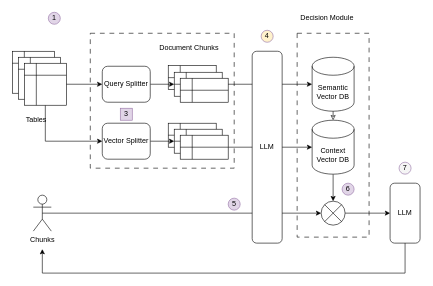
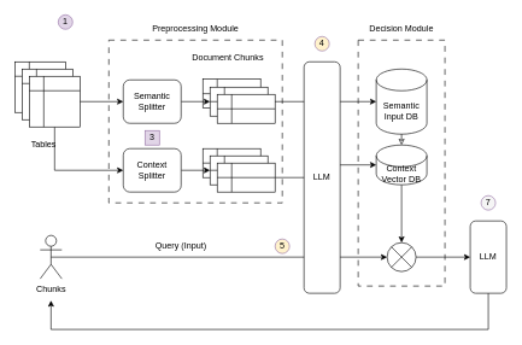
  <mxCell id="0" />
  <mxCell id="1" parent="0" />
  <mxCell id="2" value="" style="rounded=0;whiteSpace=wrap;html=1;fillColor=none;dashed=1;dashPattern=8 8;" vertex="1" parent="1"><mxGeometry x="495" y="55" width="120" height="340" as="geometry" /></mxCell>
  <mxCell id="3" style="edgeStyle=orthogonalEdgeStyle;rounded=0;orthogonalLoop=1;jettySize=auto;html=1;exitX=1;exitY=0.5;exitDx=0;exitDy=0;entryX=0;entryY=0.5;entryDx=0;entryDy=0;entryPerimeter=0;" edge="1" parent="1" source="24" target="27"><mxGeometry relative="1" as="geometry"><mxPoint x="520" y="245" as="targetPoint" /></mxGeometry></mxCell>
  <mxCell id="4" value="" style="shape=internalStorage;whiteSpace=wrap;html=1;backgroundOutline=1;" vertex="1" parent="1"><mxGeometry x="280" y="205" width="80" height="40" as="geometry" /></mxCell>
  <mxCell id="5" value="" style="shape=internalStorage;whiteSpace=wrap;html=1;backgroundOutline=1;" vertex="1" parent="1"><mxGeometry x="290" y="215" width="80" height="40" as="geometry" /></mxCell>
  <mxCell id="6" style="edgeStyle=orthogonalEdgeStyle;rounded=0;orthogonalLoop=1;jettySize=auto;html=1;exitX=1;exitY=0.5;exitDx=0;exitDy=0;entryX=0;entryY=0.5;entryDx=0;entryDy=0;entryPerimeter=0;" edge="1" parent="1" source="8" target="25"><mxGeometry relative="1" as="geometry"><mxPoint x="520" y="140" as="targetPoint" /></mxGeometry></mxCell>
  <mxCell id="7" value="" style="shape=internalStorage;whiteSpace=wrap;html=1;backgroundOutline=1;" vertex="1" parent="1"><mxGeometry x="280" y="109" width="80" height="40" as="geometry" /></mxCell>
  <mxCell id="8" value="" style="shape=internalStorage;whiteSpace=wrap;html=1;backgroundOutline=1;" vertex="1" parent="1"><mxGeometry x="290" y="120" width="80" height="40" as="geometry" /></mxCell>
  <mxCell id="9" style="edgeStyle=orthogonalEdgeStyle;rounded=0;orthogonalLoop=1;jettySize=auto;html=1;exitX=0.5;exitY=0.5;exitDx=0;exitDy=0;exitPerimeter=0;entryX=0;entryY=0.5;entryDx=0;entryDy=0;" edge="1" parent="1" source="10" target="30"><mxGeometry relative="1" as="geometry" /></mxCell>
  <mxCell id="10" value="Chunks" style="shape=umlActor;verticalLabelPosition=bottom;verticalAlign=top;html=1;outlineConnect=0;" vertex="1" parent="1"><mxGeometry x="55" y="325" width="30" height="60" as="geometry" /></mxCell>
  <mxCell id="11" value="" style="shape=internalStorage;whiteSpace=wrap;html=1;backgroundOutline=1;" vertex="1" parent="1"><mxGeometry x="20" y="85" width="70" height="70" as="geometry" /></mxCell>
  <mxCell id="12" value="" style="shape=internalStorage;whiteSpace=wrap;html=1;backgroundOutline=1;" vertex="1" parent="1"><mxGeometry x="30" y="95" width="70" height="70" as="geometry" /></mxCell>
  <mxCell id="13" style="edgeStyle=orthogonalEdgeStyle;rounded=0;orthogonalLoop=1;jettySize=auto;html=1;exitX=1;exitY=0.5;exitDx=0;exitDy=0;entryX=0;entryY=0.5;entryDx=0;entryDy=0;" edge="1" parent="1" source="15" target="18"><mxGeometry relative="1" as="geometry" /></mxCell>
  <mxCell id="14" style="edgeStyle=orthogonalEdgeStyle;rounded=0;orthogonalLoop=1;jettySize=auto;html=1;exitX=0.5;exitY=1;exitDx=0;exitDy=0;entryX=0;entryY=0.5;entryDx=0;entryDy=0;" edge="1" parent="1" source="15" target="23"><mxGeometry relative="1" as="geometry"><mxPoint x="110" y="245" as="targetPoint" /></mxGeometry></mxCell>
  <mxCell id="15" value="" style="shape=internalStorage;whiteSpace=wrap;html=1;backgroundOutline=1;" vertex="1" parent="1"><mxGeometry x="40" y="105" width="70" height="70" as="geometry" /></mxCell>
  <mxCell id="16" value="Tables" style="text;html=1;align=center;verticalAlign=middle;whiteSpace=wrap;rounded=0;" vertex="1" parent="1"><mxGeometry x="30" y="185" width="60" height="30" as="geometry" /></mxCell>
  <mxCell id="17" style="edgeStyle=orthogonalEdgeStyle;rounded=0;orthogonalLoop=1;jettySize=auto;html=1;exitX=1;exitY=0.5;exitDx=0;exitDy=0;entryX=0;entryY=0.5;entryDx=0;entryDy=0;" edge="1" parent="1" source="18" target="8"><mxGeometry relative="1" as="geometry" /></mxCell>
- <mxCell id="18" value="Query Splitter" style="rounded=1;whiteSpace=wrap;html=1;" vertex="1" parent="1"><mxGeometry x="170" y="110" width="80" height="60" as="geometry" /></mxCell>
+ <mxCell id="18" value="Semantic Splitter" style="rounded=1;whiteSpace=wrap;html=1;" vertex="1" parent="1"><mxGeometry x="170" y="110" width="80" height="60" as="geometry" /></mxCell>
  <mxCell id="19" value="" style="shape=internalStorage;whiteSpace=wrap;html=1;backgroundOutline=1;" vertex="1" parent="1"><mxGeometry x="300" y="130" width="80" height="40" as="geometry" /></mxCell>
  <mxCell id="20" value="Document Chunks" style="text;html=1;align=center;verticalAlign=middle;whiteSpace=wrap;rounded=0;" vertex="1" parent="1"><mxGeometry x="255" y="65" width="120" height="30" as="geometry" /></mxCell>
  <mxCell id="21" value="LLM" style="rounded=1;whiteSpace=wrap;html=1;" vertex="1" parent="1"><mxGeometry x="420" y="85" width="50" height="320" as="geometry" /></mxCell>
  <mxCell id="22" style="edgeStyle=orthogonalEdgeStyle;rounded=0;orthogonalLoop=1;jettySize=auto;html=1;exitX=1;exitY=0.5;exitDx=0;exitDy=0;entryX=0;entryY=0.5;entryDx=0;entryDy=0;" edge="1" parent="1" source="23" target="5"><mxGeometry relative="1" as="geometry" /></mxCell>
- <mxCell id="23" value="Vector Splitter" style="rounded=1;whiteSpace=wrap;html=1;" vertex="1" parent="1"><mxGeometry x="170" y="205" width="80" height="60" as="geometry" /></mxCell>
+ <mxCell id="23" value="Context Splitter" style="rounded=1;whiteSpace=wrap;html=1;" vertex="1" parent="1"><mxGeometry x="170" y="205" width="80" height="60" as="geometry" /></mxCell>
  <mxCell id="24" value="" style="shape=internalStorage;whiteSpace=wrap;html=1;backgroundOutline=1;" vertex="1" parent="1"><mxGeometry x="300" y="225" width="80" height="40" as="geometry" /></mxCell>
- <mxCell id="25" value="Semantic Vector DB" style="shape=cylinder3;whiteSpace=wrap;html=1;boundedLbl=1;backgroundOutline=1;size=15;" vertex="1" parent="1"><mxGeometry x="520" y="95" width="70" height="90" as="geometry" /></mxCell>
+ <mxCell id="25" value="Semantic Input DB" style="shape=cylinder3;whiteSpace=wrap;html=1;boundedLbl=1;backgroundOutline=1;size=15;" vertex="1" parent="1"><mxGeometry x="520" y="95" width="70" height="90" as="geometry" /></mxCell>
  <mxCell id="26" style="edgeStyle=orthogonalEdgeStyle;rounded=0;orthogonalLoop=1;jettySize=auto;html=1;exitX=0.5;exitY=1;exitDx=0;exitDy=0;exitPerimeter=0;entryX=0.5;entryY=0;entryDx=0;entryDy=0;" edge="1" parent="1" source="27" target="30"><mxGeometry relative="1" as="geometry" /></mxCell>
- <mxCell id="27" value="Context Vector DB" style="shape=cylinder3;whiteSpace=wrap;html=1;boundedLbl=1;backgroundOutline=1;size=15;" vertex="1" parent="1"><mxGeometry x="520" y="200" width="70" height="90" as="geometry" /></mxCell>
+ <mxCell id="27" value="Context Vector DB" style="shape=cylinder3;whiteSpace=wrap;html=1;boundedLbl=1;backgroundOutline=1;size=15;" vertex="1" parent="1"><mxGeometry x="520" y="200" width="70" height="55" as="geometry" /></mxCell>
+ <mxCell id="28" value="Query (Input)" style="text;html=1;align=center;verticalAlign=middle;whiteSpace=wrap;rounded=0;" vertex="1" parent="1"><mxGeometry x="210" y="325" width="80" height="30" as="geometry" /></mxCell>
  <mxCell id="29" style="edgeStyle=orthogonalEdgeStyle;rounded=0;orthogonalLoop=1;jettySize=auto;html=1;exitX=1;exitY=0.5;exitDx=0;exitDy=0;" edge="1" parent="1" source="30"><mxGeometry relative="1" as="geometry"><mxPoint x="650" y="355" as="targetPoint" /></mxGeometry></mxCell>
  <mxCell id="30" value="" style="shape=sumEllipse;perimeter=ellipsePerimeter;whiteSpace=wrap;html=1;backgroundOutline=1;" vertex="1" parent="1"><mxGeometry x="535" y="335" width="40" height="40" as="geometry" /></mxCell>
- <mxCell id="31" value="Decision Module" style="text;html=1;align=center;verticalAlign=middle;whiteSpace=wrap;rounded=0;" vertex="1" parent="1"><mxGeometry x="485" y="15" width="120" height="30" as="geometry" /></mxCell>
+ <mxCell id="31" value="Decision Module" style="text;html=1;align=center;verticalAlign=middle;whiteSpace=wrap;rounded=0;" vertex="1" parent="1"><mxGeometry x="495" y="25" width="120" height="30" as="geometry" /></mxCell>
  <mxCell id="32" style="edgeStyle=orthogonalEdgeStyle;rounded=0;orthogonalLoop=1;jettySize=auto;html=1;exitX=0.5;exitY=1;exitDx=0;exitDy=0;exitPerimeter=0;entryX=0.5;entryY=0;entryDx=0;entryDy=0;entryPerimeter=0;endArrow=classic;endFill=0;" edge="1" parent="1" source="25" target="27"><mxGeometry relative="1" as="geometry" /></mxCell>
  <mxCell id="33" value="" style="rounded=0;whiteSpace=wrap;html=1;fillColor=none;dashed=1;dashPattern=8 8;" vertex="1" parent="1"><mxGeometry x="150" y="55" width="240" height="225" as="geometry" /></mxCell>
+ <mxCell id="34" value="Preprocessing Module" style="text;html=1;align=center;verticalAlign=middle;whiteSpace=wrap;rounded=0;" vertex="1" parent="1"><mxGeometry x="150" y="25" width="240" height="30" as="geometry" /></mxCell>
  <mxCell id="35" value="LLM" style="rounded=1;whiteSpace=wrap;html=1;" vertex="1" parent="1"><mxGeometry x="650" y="305" width="50" height="100" as="geometry" /></mxCell>
  <mxCell id="36" style="edgeStyle=orthogonalEdgeStyle;rounded=0;orthogonalLoop=1;jettySize=auto;html=1;exitX=0.5;exitY=1;exitDx=0;exitDy=0;" edge="1" parent="1" source="35"><mxGeometry relative="1" as="geometry"><mxPoint x="70" y="415" as="targetPoint" /><Array as="points"><mxPoint x="675" y="455" /><mxPoint x="70" y="455" /></Array></mxGeometry></mxCell>
  <mxCell id="37" value="1" style="ellipse;whiteSpace=wrap;html=1;aspect=fixed;fillColor=#e1d5e7;strokeColor=#9673a6;" vertex="1" parent="1"><mxGeometry x="80" y="20" width="20" height="20" as="geometry" /></mxCell>
  <mxCell id="38" value="3" style="whiteSpace=wrap;html=1;aspect=fixed;fillColor=#e1d5e7;strokeColor=#9673a6;rounded=0;" vertex="1" parent="1"><mxGeometry x="200" y="180" width="20" height="20" as="geometry" /></mxCell>
  <mxCell id="39" value="4" style="ellipse;whiteSpace=wrap;html=1;aspect=fixed;fillColor=#fff2cc;strokeColor=#9673a6;" vertex="1" parent="1"><mxGeometry x="435" y="50" width="20" height="20" as="geometry" /></mxCell>
- <mxCell id="40" value="6" style="ellipse;whiteSpace=wrap;html=1;aspect=fixed;fillColor=#e1d5e7;strokeColor=#9673a6;" vertex="1" parent="1"><mxGeometry x="570" y="305" width="20" height="20" as="geometry" /></mxCell>
- <mxCell id="41" value="5" style="ellipse;whiteSpace=wrap;html=1;aspect=fixed;fillColor=#e1d5e7;strokeColor=#9673a6;" vertex="1" parent="1"><mxGeometry x="380" y="330" width="20" height="20" as="geometry" /></mxCell>
+ <mxCell id="41" value="5" style="ellipse;whiteSpace=wrap;html=1;aspect=fixed;fillColor=#fff2cc;strokeColor=#9673a6;" vertex="1" parent="1"><mxGeometry x="380" y="330" width="20" height="20" as="geometry" /></mxCell>
  <mxCell id="42" value="7" style="ellipse;whiteSpace=wrap;html=1;aspect=fixed;fillColor=#f5f5f5;strokeColor=#9673a6;" vertex="1" parent="1"><mxGeometry x="665" y="270" width="20" height="20" as="geometry" /></mxCell>
